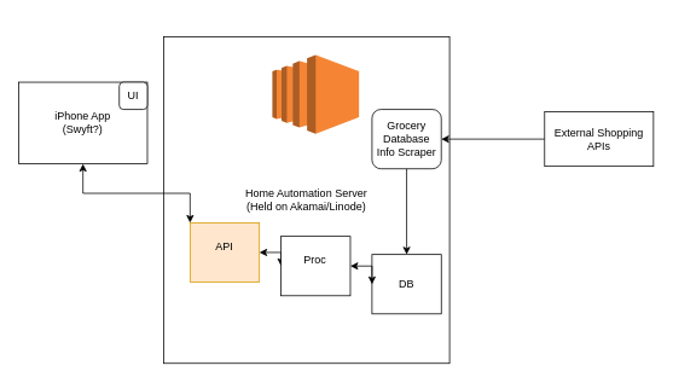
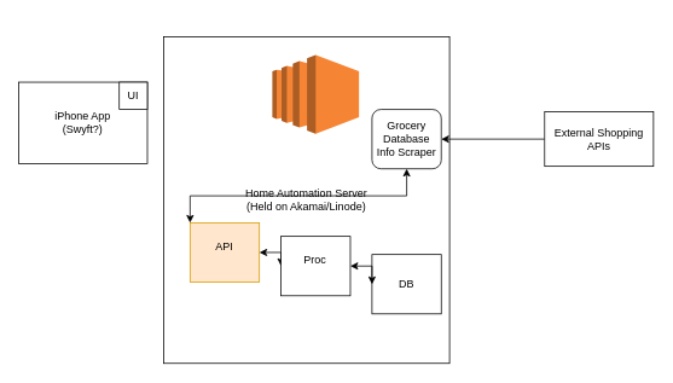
  <mxCell id="0" />
  <mxCell id="1" parent="0" />
  <mxCell id="2" value="" style="group" parent="1" vertex="1" connectable="0"><mxGeometry x="190" y="20" width="340" height="360" as="geometry" /></mxCell>
  <mxCell id="3" value="" style="group" parent="2" vertex="1" connectable="0"><mxGeometry y="10" width="315.169" height="360" as="geometry" /></mxCell>
  <mxCell id="4" value="" style="group" parent="3" vertex="1" connectable="0"><mxGeometry width="315.169" height="360" as="geometry" /></mxCell>
  <mxCell id="5" value="Home Automation Server&lt;div&gt;(Held on Akamai/Linode)&lt;/div&gt;" style="rounded=0;whiteSpace=wrap;html=1;" parent="4" vertex="1"><mxGeometry x="-10" y="10" width="315.169" height="360" as="geometry" /></mxCell>
  <mxCell id="6" style="edgeStyle=orthogonalEdgeStyle;rounded=0;orthogonalLoop=1;jettySize=auto;html=1;exitX=1;exitY=0.5;exitDx=0;exitDy=0;entryX=0;entryY=0.5;entryDx=0;entryDy=0;startArrow=classic;startFill=1;" parent="4" source="7" target="10" edge="1"><mxGeometry relative="1" as="geometry" /></mxCell>
  <mxCell id="7" value="API&lt;div&gt;&lt;br/&gt;&lt;/div&gt;" style="rounded=0;whiteSpace=wrap;html=1;fillColor=#ffe6cc;strokeColor=#d79b00;" parent="4" vertex="1"><mxGeometry x="19.101" y="214.998" width="76.404" height="65.455" as="geometry" /></mxCell>
  <mxCell id="8" value="DB" style="rounded=0;whiteSpace=wrap;html=1;" parent="4" vertex="1"><mxGeometry x="219.663" y="249.998" width="76.404" height="65.455" as="geometry" /></mxCell>
  <mxCell id="9" style="edgeStyle=orthogonalEdgeStyle;rounded=0;orthogonalLoop=1;jettySize=auto;html=1;exitX=1;exitY=0.5;exitDx=0;exitDy=0;entryX=0;entryY=0.5;entryDx=0;entryDy=0;startArrow=classic;startFill=1;" parent="4" source="10" target="8" edge="1"><mxGeometry relative="1" as="geometry" /></mxCell>
  <mxCell id="10" value="Proc&lt;div&gt;&lt;br/&gt;&lt;/div&gt;" style="rounded=0;whiteSpace=wrap;html=1;" parent="4" vertex="1"><mxGeometry x="119.382" y="229.998" width="76.404" height="65.455" as="geometry" /></mxCell>
- <mxCell id="11" style="edgeStyle=orthogonalEdgeStyle;rounded=0;orthogonalLoop=1;jettySize=auto;html=1;exitX=0.5;exitY=1;exitDx=0;exitDy=0;entryX=0.5;entryY=0;entryDx=0;entryDy=0;" parent="4" source="12" target="8" edge="1"><mxGeometry relative="1" as="geometry" /></mxCell>
  <mxCell id="12" value="Grocery Database&lt;div&gt;Info Scraper&lt;/div&gt;" style="whiteSpace=wrap;html=1;rounded=1;" parent="4" vertex="1"><mxGeometry x="219.66" y="90" width="76.404" height="65.455" as="geometry" /></mxCell>
  <mxCell id="13" value="" style="outlineConnect=0;dashed=0;verticalLabelPosition=bottom;verticalAlign=top;align=center;html=1;shape=mxgraph.aws3.ec2;fillColor=#F58534;gradientColor=none;" parent="4" vertex="1"><mxGeometry x="109.831" y="30" width="95.506" height="86.727" as="geometry" /></mxCell>
  <mxCell id="14" value="" style="group" parent="1" vertex="1" connectable="0"><mxGeometry y="90" width="142" height="90" as="geometry" x="20" /></mxCell>
  <mxCell id="15" value="iPhone App&lt;div&gt;(Swyft?)&lt;/div&gt;" style="rounded=0;whiteSpace=wrap;html=1;" parent="14" vertex="1"><mxGeometry width="142" height="90" as="geometry" /></mxCell>
- <mxCell id="16" value="UI" style="whiteSpace=wrap;html=1;rounded=1;" parent="14" vertex="1"><mxGeometry x="111" width="31" height="30" as="geometry" /></mxCell>
- <mxCell id="17" style="edgeStyle=orthogonalEdgeStyle;rounded=0;orthogonalLoop=1;jettySize=auto;html=1;exitX=0;exitY=0;exitDx=0;exitDy=0;startArrow=classic;startFill=1;" parent="1" source="7" target="15" edge="1"><mxGeometry relative="1" as="geometry" /></mxCell>
+ <mxCell id="16" value="UI" style="rounded=0;whiteSpace=wrap;html=1;" parent="14" vertex="1"><mxGeometry x="111" width="31" height="30" as="geometry" /></mxCell>
+ <mxCell id="17" style="edgeStyle=orthogonalEdgeStyle;rounded=0;orthogonalLoop=1;jettySize=auto;html=1;exitX=0;exitY=0;exitDx=0;exitDy=0;startArrow=classic;startFill=1;" parent="1" source="7" target="12" edge="1"><mxGeometry relative="1" as="geometry" /></mxCell>
  <mxCell id="18" style="edgeStyle=orthogonalEdgeStyle;rounded=0;orthogonalLoop=1;jettySize=auto;html=1;exitX=0;exitY=0.5;exitDx=0;exitDy=0;entryX=1;entryY=0.5;entryDx=0;entryDy=0;" parent="1" source="19" target="12" edge="1"><mxGeometry relative="1" as="geometry" /></mxCell>
  <mxCell id="19" value="External Shopping APIs" style="rounded=0;whiteSpace=wrap;html=1;" parent="1" vertex="1"><mxGeometry x="600" y="122.73" width="120" height="60" as="geometry" /></mxCell>
